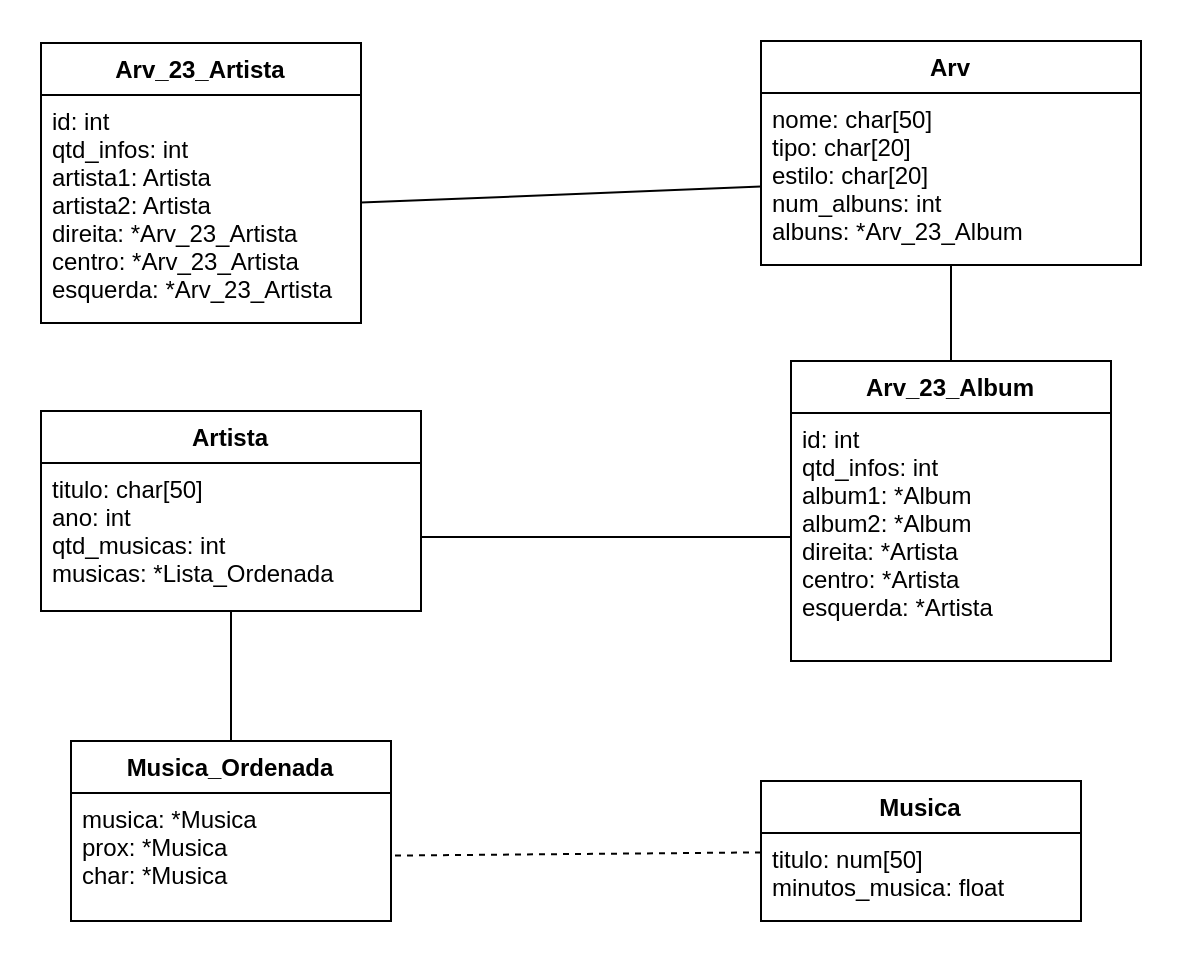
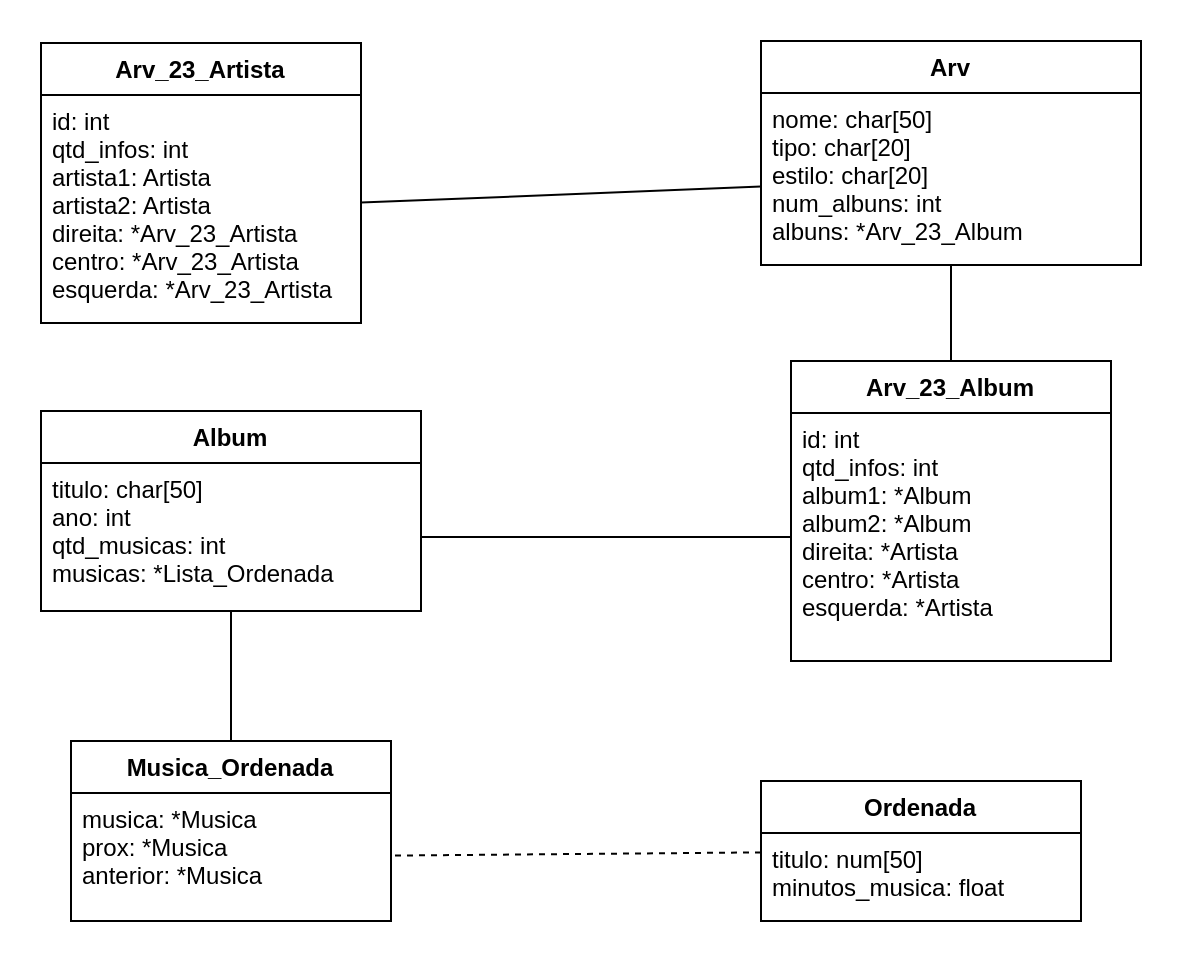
  <mxCell id="0" />
  <mxCell id="1" parent="0" />
  <mxCell id="2" value="Arv" style="swimlane;fontStyle=1;align=center;verticalAlign=top;childLayout=stackLayout;horizontal=1;startSize=26;horizontalStack=0;resizeParent=1;resizeParentMax=0;resizeLast=0;collapsible=1;marginBottom=0;" parent="1" vertex="1"><mxGeometry x="380" y="20" width="190" height="112" as="geometry" /></mxCell>
  <mxCell id="3" value="nome: char[50]&#10;tipo: char[20]&#10;estilo: char[20]&#10;num_albuns: int&#10;albuns: *Arv_23_Album" style="text;strokeColor=none;fillColor=none;align=left;verticalAlign=top;spacingLeft=4;spacingRight=4;overflow=hidden;rotatable=0;points=[[0,0.5],[1,0.5]];portConstraint=eastwest;" parent="2" vertex="1"><mxGeometry y="26" width="190" height="86" as="geometry" /></mxCell>
- <mxCell id="4" value="Artista" style="swimlane;fontStyle=1;align=center;verticalAlign=top;childLayout=stackLayout;horizontal=1;startSize=26;horizontalStack=0;resizeParent=1;resizeParentMax=0;resizeLast=0;collapsible=1;marginBottom=0;" parent="1" vertex="1"><mxGeometry x="20" y="205" width="190" height="100" as="geometry" /></mxCell>
+ <mxCell id="4" value="Album" style="swimlane;fontStyle=1;align=center;verticalAlign=top;childLayout=stackLayout;horizontal=1;startSize=26;horizontalStack=0;resizeParent=1;resizeParentMax=0;resizeLast=0;collapsible=1;marginBottom=0;" parent="1" vertex="1"><mxGeometry x="20" y="205" width="190" height="100" as="geometry" /></mxCell>
  <mxCell id="5" value="titulo: char[50]&#10;ano: int&#10;qtd_musicas: int&#10;musicas: *Lista_Ordenada" style="text;strokeColor=none;fillColor=none;align=left;verticalAlign=top;spacingLeft=4;spacingRight=4;overflow=hidden;rotatable=0;points=[[0,0.5],[1,0.5]];portConstraint=eastwest;" parent="4" vertex="1"><mxGeometry y="26" width="190" height="74" as="geometry" /></mxCell>
  <mxCell id="6" style="edgeStyle=none;html=1;startArrow=none;startFill=0;endArrow=none;endFill=0;dashed=1;" parent="1" source="7" target="11" edge="1"><mxGeometry relative="1" as="geometry" /></mxCell>
- <mxCell id="7" value="Musica" style="swimlane;fontStyle=1;align=center;verticalAlign=top;childLayout=stackLayout;horizontal=1;startSize=26;horizontalStack=0;resizeParent=1;resizeParentMax=0;resizeLast=0;collapsible=1;marginBottom=0;" parent="1" vertex="1"><mxGeometry x="380" y="390" width="160" height="70" as="geometry" /></mxCell>
+ <mxCell id="7" value="Ordenada" style="swimlane;fontStyle=1;align=center;verticalAlign=top;childLayout=stackLayout;horizontal=1;startSize=26;horizontalStack=0;resizeParent=1;resizeParentMax=0;resizeLast=0;collapsible=1;marginBottom=0;" parent="1" vertex="1"><mxGeometry x="380" y="390" width="160" height="70" as="geometry" /></mxCell>
  <mxCell id="8" value="titulo: num[50]&#10;minutos_musica: float&#10;" style="text;strokeColor=none;fillColor=none;align=left;verticalAlign=top;spacingLeft=4;spacingRight=4;overflow=hidden;rotatable=0;points=[[0,0.5],[1,0.5]];portConstraint=eastwest;" parent="7" vertex="1"><mxGeometry y="26" width="160" height="44" as="geometry" /></mxCell>
  <mxCell id="9" style="edgeStyle=none;html=1;startArrow=none;startFill=0;endArrow=none;endFill=0;" parent="1" source="10" target="5" edge="1"><mxGeometry relative="1" as="geometry" /></mxCell>
  <mxCell id="10" value="Musica_Ordenada" style="swimlane;fontStyle=1;align=center;verticalAlign=top;childLayout=stackLayout;horizontal=1;startSize=26;horizontalStack=0;resizeParent=1;resizeParentMax=0;resizeLast=0;collapsible=1;marginBottom=0;" parent="1" vertex="1"><mxGeometry x="35" y="370" width="160" height="90" as="geometry" /></mxCell>
- <mxCell id="11" value="musica: *Musica&#10;prox: *Musica&#10;char: *Musica" style="text;strokeColor=none;fillColor=none;align=left;verticalAlign=top;spacingLeft=4;spacingRight=4;overflow=hidden;rotatable=0;points=[[0,0.5],[1,0.5]];portConstraint=eastwest;" parent="10" vertex="1"><mxGeometry y="26" width="160" height="64" as="geometry" /></mxCell>
+ <mxCell id="11" value="musica: *Musica&#10;prox: *Musica&#10;anterior: *Musica" style="text;strokeColor=none;fillColor=none;align=left;verticalAlign=top;spacingLeft=4;spacingRight=4;overflow=hidden;rotatable=0;points=[[0,0.5],[1,0.5]];portConstraint=eastwest;" parent="10" vertex="1"><mxGeometry y="26" width="160" height="64" as="geometry" /></mxCell>
  <mxCell id="12" style="edgeStyle=none;html=1;startArrow=none;startFill=0;endArrow=none;endFill=0;" parent="1" source="13" target="3" edge="1"><mxGeometry relative="1" as="geometry" /></mxCell>
  <mxCell id="13" value="Arv_23_Album" style="swimlane;fontStyle=1;align=center;verticalAlign=top;childLayout=stackLayout;horizontal=1;startSize=26;horizontalStack=0;resizeParent=1;resizeParentMax=0;resizeLast=0;collapsible=1;marginBottom=0;" parent="1" vertex="1"><mxGeometry x="395" y="180" width="160" height="150" as="geometry" /></mxCell>
  <mxCell id="14" value="id: int&#10;qtd_infos: int&#10;album1: *Album&#10;album2: *Album&#10;direita: *Artista&#10;centro: *Artista&#10;esquerda: *Artista&#10;" style="text;strokeColor=none;fillColor=none;align=left;verticalAlign=top;spacingLeft=4;spacingRight=4;overflow=hidden;rotatable=0;points=[[0,0.5],[1,0.5]];portConstraint=eastwest;" parent="13" vertex="1"><mxGeometry y="26" width="160" height="124" as="geometry" /></mxCell>
  <mxCell id="15" value="Arv_23_Artista" style="swimlane;fontStyle=1;align=center;verticalAlign=top;childLayout=stackLayout;horizontal=1;startSize=26;horizontalStack=0;resizeParent=1;resizeParentMax=0;resizeLast=0;collapsible=1;marginBottom=0;" parent="1" vertex="1"><mxGeometry x="20" y="21" width="160" height="140" as="geometry" /></mxCell>
  <mxCell id="16" value="id: int&#10;qtd_infos: int&#10;artista1: Artista&#10;artista2: Artista&#10;direita: *Arv_23_Artista&#10;centro: *Arv_23_Artista&#10;esquerda: *Arv_23_Artista" style="text;strokeColor=none;fillColor=none;align=left;verticalAlign=top;spacingLeft=4;spacingRight=4;overflow=hidden;rotatable=0;points=[[0,0.5],[1,0.5]];portConstraint=eastwest;" parent="15" vertex="1"><mxGeometry y="26" width="160" height="114" as="geometry" /></mxCell>
  <mxCell id="17" style="edgeStyle=none;html=1;startArrow=none;startFill=0;endArrow=none;endFill=0;" parent="1" source="5" target="14" edge="1"><mxGeometry relative="1" as="geometry" /></mxCell>
  <mxCell id="18" style="edgeStyle=none;html=1;startArrow=none;startFill=0;endArrow=none;endFill=0;" parent="1" source="3" target="16" edge="1"><mxGeometry relative="1" as="geometry" /></mxCell>
